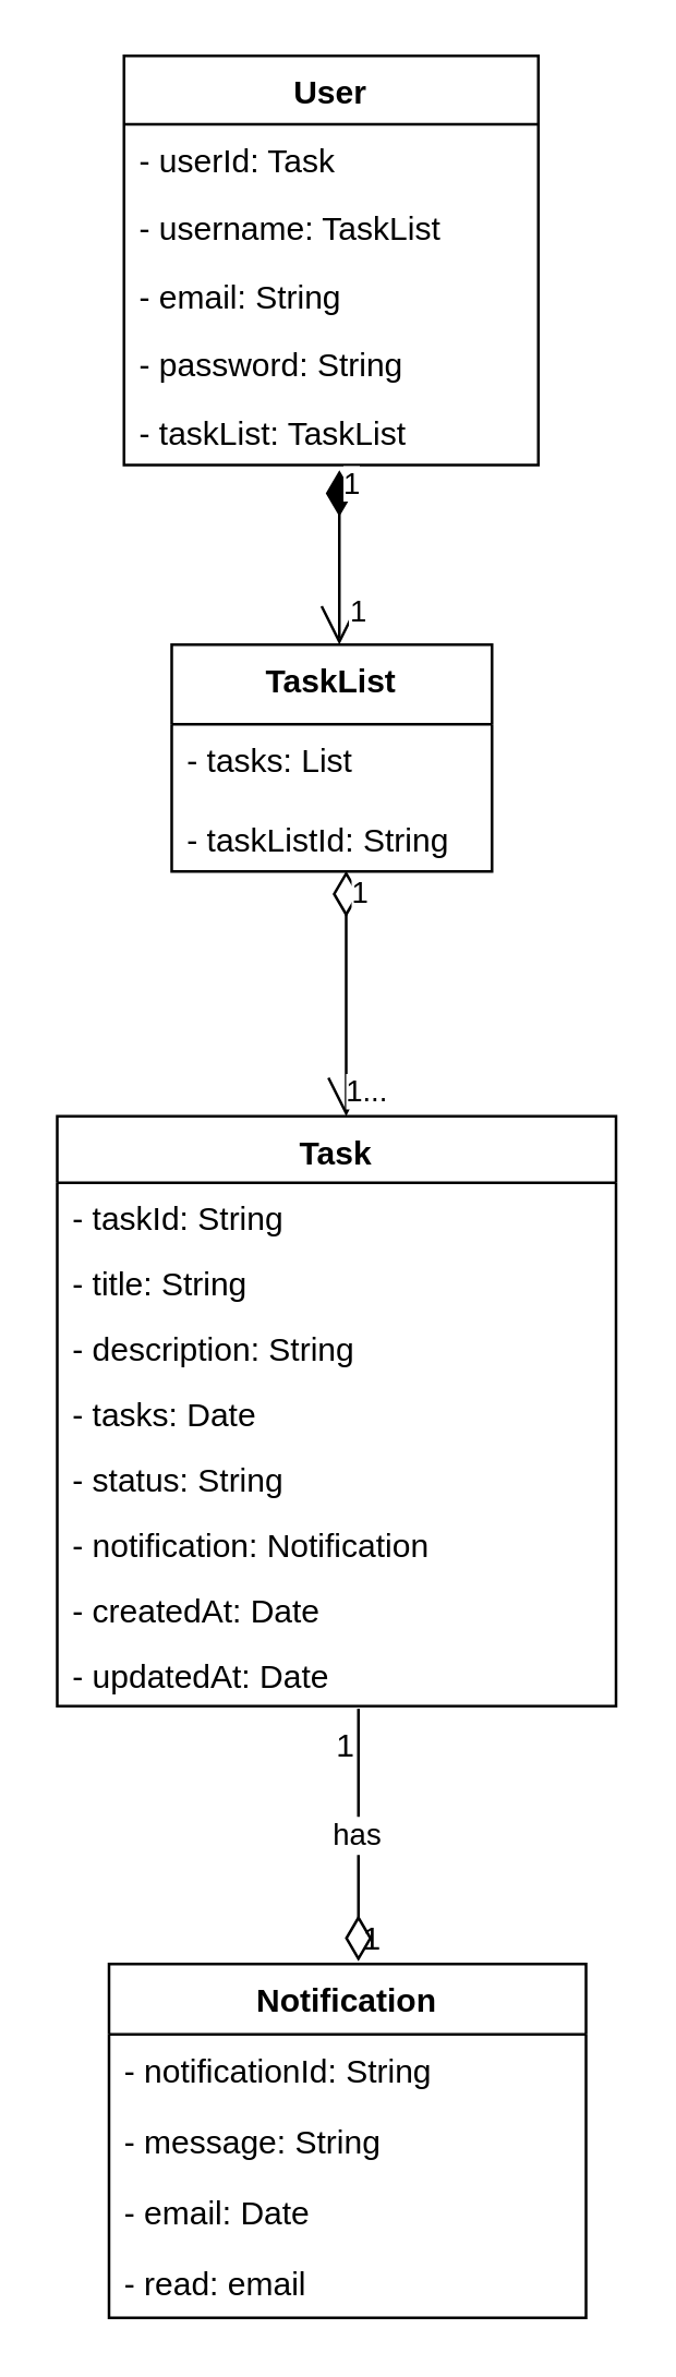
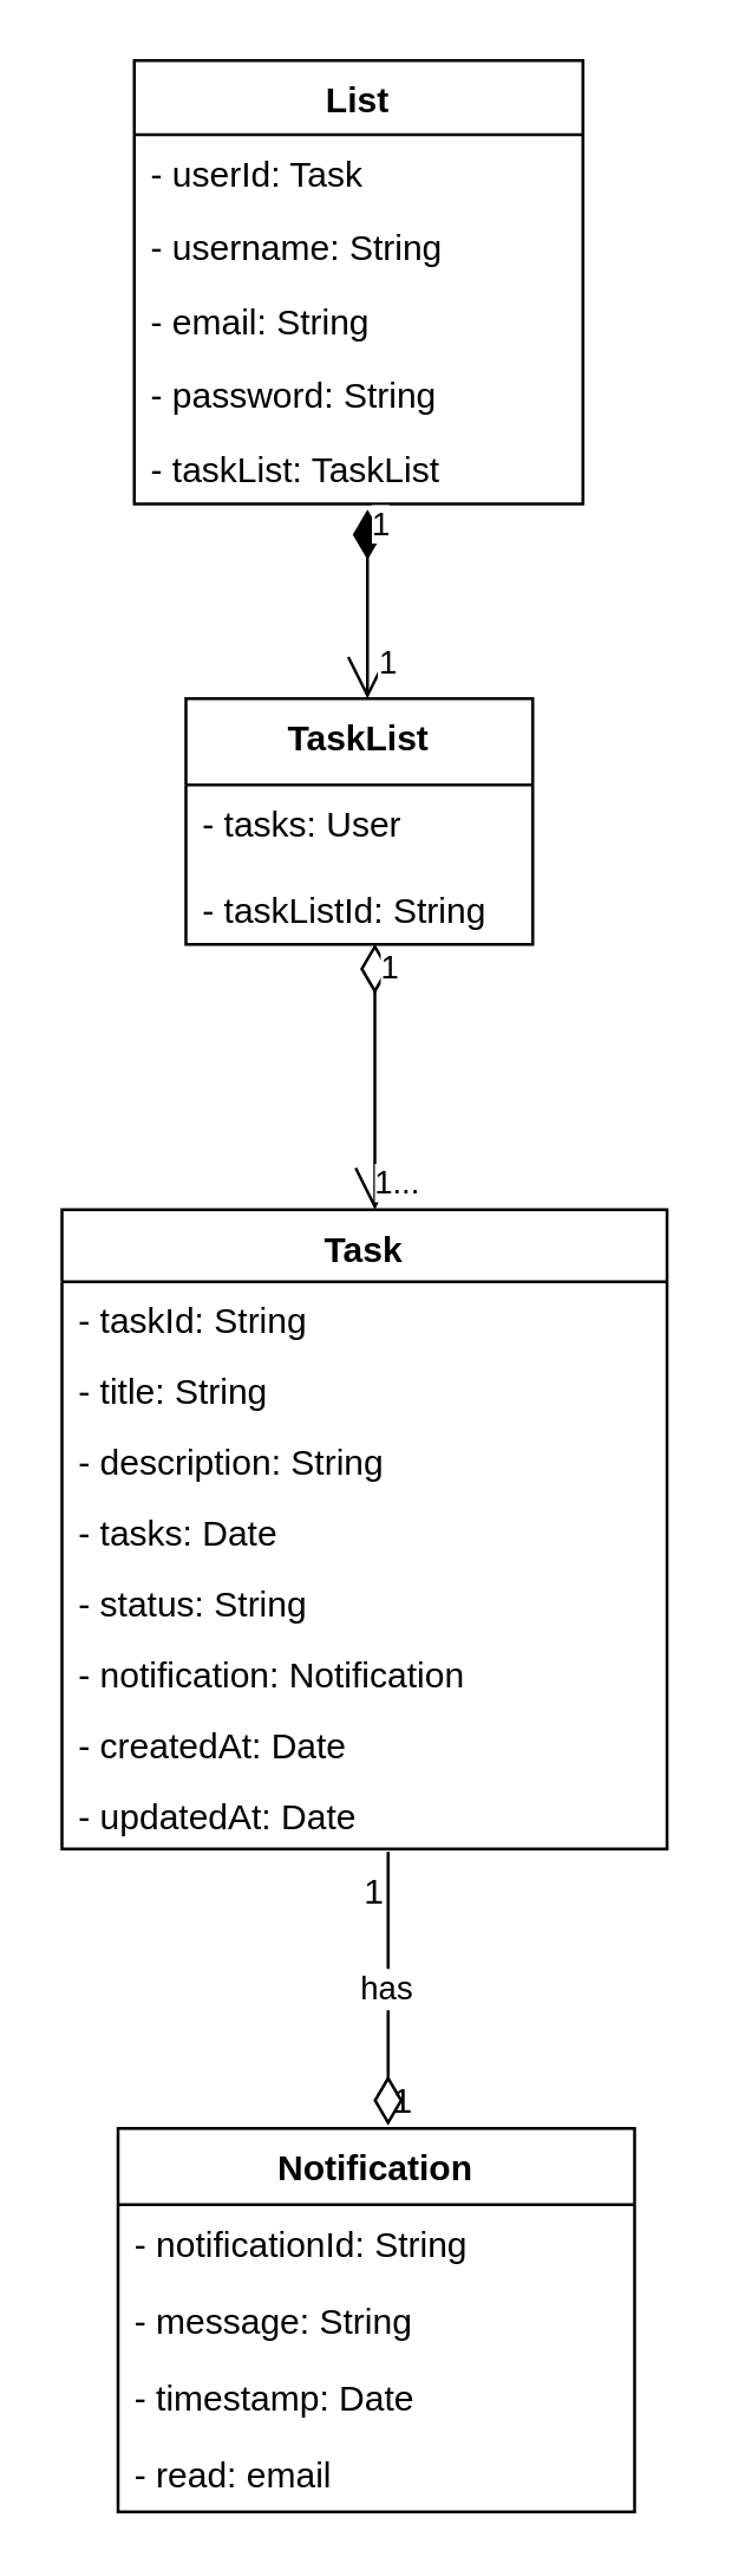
  <mxCell id="0" />
  <mxCell id="1" parent="0" />
- <mxCell id="2" value="User" style="swimlane;fontStyle=1;align=center;verticalAlign=top;childLayout=stackLayout;horizontal=1;startSize=25.067;horizontalStack=0;resizeParent=1;resizeParentMax=0;resizeLast=0;collapsible=0;marginBottom=0;" parent="1" vertex="1"><mxGeometry x="45" y="20" width="152" height="150.067" as="geometry" /></mxCell>
+ <mxCell id="2" value="List" style="swimlane;fontStyle=1;align=center;verticalAlign=top;childLayout=stackLayout;horizontal=1;startSize=25.067;horizontalStack=0;resizeParent=1;resizeParentMax=0;resizeLast=0;collapsible=0;marginBottom=0;" parent="1" vertex="1"><mxGeometry x="45" y="20" width="152" height="150.067" as="geometry" /></mxCell>
  <mxCell id="3" value="- userId: Task" style="text;strokeColor=none;fillColor=none;align=left;verticalAlign=top;spacingLeft=4;spacingRight=4;overflow=hidden;rotatable=0;points=[[0,0.5],[1,0.5]];portConstraint=eastwest;" parent="2" vertex="1"><mxGeometry y="25.067" width="152" height="25" as="geometry" /></mxCell>
- <mxCell id="4" value="- username: TaskList" style="text;strokeColor=none;fillColor=none;align=left;verticalAlign=top;spacingLeft=4;spacingRight=4;overflow=hidden;rotatable=0;points=[[0,0.5],[1,0.5]];portConstraint=eastwest;" parent="2" vertex="1"><mxGeometry y="50.067" width="152" height="25" as="geometry" /></mxCell>
+ <mxCell id="4" value="- username: String" style="text;strokeColor=none;fillColor=none;align=left;verticalAlign=top;spacingLeft=4;spacingRight=4;overflow=hidden;rotatable=0;points=[[0,0.5],[1,0.5]];portConstraint=eastwest;" parent="2" vertex="1"><mxGeometry y="50.067" width="152" height="25" as="geometry" /></mxCell>
  <mxCell id="5" value="- email: String" style="text;strokeColor=none;fillColor=none;align=left;verticalAlign=top;spacingLeft=4;spacingRight=4;overflow=hidden;rotatable=0;points=[[0,0.5],[1,0.5]];portConstraint=eastwest;" parent="2" vertex="1"><mxGeometry y="75.067" width="152" height="25" as="geometry" /></mxCell>
  <mxCell id="6" value="- password: String" style="text;strokeColor=none;fillColor=none;align=left;verticalAlign=top;spacingLeft=4;spacingRight=4;overflow=hidden;rotatable=0;points=[[0,0.5],[1,0.5]];portConstraint=eastwest;" parent="2" vertex="1"><mxGeometry y="100.067" width="152" height="25" as="geometry" /></mxCell>
  <mxCell id="7" value="- taskList: TaskList" style="text;strokeColor=none;fillColor=none;align=left;verticalAlign=top;spacingLeft=4;spacingRight=4;overflow=hidden;rotatable=0;points=[[0,0.5],[1,0.5]];portConstraint=eastwest;" parent="2" vertex="1"><mxGeometry y="125.067" width="152" height="25" as="geometry" /></mxCell>
  <mxCell id="8" value="Notification" style="swimlane;fontStyle=1;align=center;verticalAlign=top;childLayout=stackLayout;horizontal=1;startSize=25.818;horizontalStack=0;resizeParent=1;resizeParentMax=0;resizeLast=0;collapsible=0;marginBottom=0;" parent="1" vertex="1"><mxGeometry x="39.5" y="720" width="175" height="129.818" as="geometry" /></mxCell>
  <mxCell id="9" value="- notificationId: String" style="text;strokeColor=none;fillColor=none;align=left;verticalAlign=top;spacingLeft=4;spacingRight=4;overflow=hidden;rotatable=0;points=[[0,0.5],[1,0.5]];portConstraint=eastwest;" parent="8" vertex="1"><mxGeometry y="25.818" width="175" height="26" as="geometry" /></mxCell>
  <mxCell id="10" value="- message: String" style="text;strokeColor=none;fillColor=none;align=left;verticalAlign=top;spacingLeft=4;spacingRight=4;overflow=hidden;rotatable=0;points=[[0,0.5],[1,0.5]];portConstraint=eastwest;" parent="8" vertex="1"><mxGeometry y="51.818" width="175" height="26" as="geometry" /></mxCell>
- <mxCell id="11" value="- email: Date" style="text;strokeColor=none;fillColor=none;align=left;verticalAlign=top;spacingLeft=4;spacingRight=4;overflow=hidden;rotatable=0;points=[[0,0.5],[1,0.5]];portConstraint=eastwest;" parent="8" vertex="1"><mxGeometry y="77.818" width="175" height="26" as="geometry" /></mxCell>
+ <mxCell id="11" value="- timestamp: Date" style="text;strokeColor=none;fillColor=none;align=left;verticalAlign=top;spacingLeft=4;spacingRight=4;overflow=hidden;rotatable=0;points=[[0,0.5],[1,0.5]];portConstraint=eastwest;" parent="8" vertex="1"><mxGeometry y="77.818" width="175" height="26" as="geometry" /></mxCell>
  <mxCell id="12" value="- read: email" style="text;strokeColor=none;fillColor=none;align=left;verticalAlign=top;spacingLeft=4;spacingRight=4;overflow=hidden;rotatable=0;points=[[0,0.5],[1,0.5]];portConstraint=eastwest;" parent="8" vertex="1"><mxGeometry y="103.818" width="175" height="26" as="geometry" /></mxCell>
  <mxCell id="13" value="has" style="curved=1;startArrow=none;endArrow=diamondThin;endSize=14;endFill=0;exitX=0.499;exitY=1;entryX=0.499;entryY=0;rounded=0;" parent="1" edge="1"><mxGeometry relative="1" as="geometry"><Array as="points" /><mxPoint x="131.002" y="626.348" as="sourcePoint" /><mxPoint x="131.002" y="719" as="targetPoint" /></mxGeometry></mxCell>
  <mxCell id="14" value="1" style="edgeLabel;resizable=0;labelBackgroundColor=none;fontSize=12;align=right;verticalAlign=top;" parent="13" vertex="1"><mxGeometry x="-1" relative="1" as="geometry" /></mxCell>
  <mxCell id="15" value="1" style="edgeLabel;resizable=0;labelBackgroundColor=none;fontSize=12;align=left;verticalAlign=bottom;" parent="13" vertex="1"><mxGeometry x="1" relative="1" as="geometry" /></mxCell>
  <mxCell id="16" value="Task" style="swimlane;fontStyle=1;align=center;verticalAlign=top;childLayout=stackLayout;horizontal=1;startSize=24.348;horizontalStack=0;resizeParent=1;resizeParentMax=0;resizeLast=0;collapsible=0;marginBottom=0;" parent="1" vertex="1"><mxGeometry x="20.5" y="409" width="205" height="216.348" as="geometry" /></mxCell>
  <mxCell id="17" value="- taskId: String" style="text;strokeColor=none;fillColor=none;align=left;verticalAlign=top;spacingLeft=4;spacingRight=4;overflow=hidden;rotatable=0;points=[[0,0.5],[1,0.5]];portConstraint=eastwest;" parent="16" vertex="1"><mxGeometry y="24.348" width="205" height="24" as="geometry" /></mxCell>
  <mxCell id="18" value="- title: String" style="text;strokeColor=none;fillColor=none;align=left;verticalAlign=top;spacingLeft=4;spacingRight=4;overflow=hidden;rotatable=0;points=[[0,0.5],[1,0.5]];portConstraint=eastwest;" parent="16" vertex="1"><mxGeometry y="48.348" width="205" height="24" as="geometry" /></mxCell>
  <mxCell id="19" value="- description: String" style="text;strokeColor=none;fillColor=none;align=left;verticalAlign=top;spacingLeft=4;spacingRight=4;overflow=hidden;rotatable=0;points=[[0,0.5],[1,0.5]];portConstraint=eastwest;" parent="16" vertex="1"><mxGeometry y="72.348" width="205" height="24" as="geometry" /></mxCell>
  <mxCell id="20" value="- tasks: Date" style="text;strokeColor=none;fillColor=none;align=left;verticalAlign=top;spacingLeft=4;spacingRight=4;overflow=hidden;rotatable=0;points=[[0,0.5],[1,0.5]];portConstraint=eastwest;" parent="16" vertex="1"><mxGeometry y="96.348" width="205" height="24" as="geometry" /></mxCell>
  <mxCell id="21" value="- status: String" style="text;strokeColor=none;fillColor=none;align=left;verticalAlign=top;spacingLeft=4;spacingRight=4;overflow=hidden;rotatable=0;points=[[0,0.5],[1,0.5]];portConstraint=eastwest;" parent="16" vertex="1"><mxGeometry y="120.348" width="205" height="24" as="geometry" /></mxCell>
  <mxCell id="22" value="- notification: Notification" style="text;strokeColor=none;fillColor=none;align=left;verticalAlign=top;spacingLeft=4;spacingRight=4;overflow=hidden;rotatable=0;points=[[0,0.5],[1,0.5]];portConstraint=eastwest;" parent="16" vertex="1"><mxGeometry y="144.348" width="205" height="24" as="geometry" /></mxCell>
  <mxCell id="23" value="- createdAt: Date" style="text;strokeColor=none;fillColor=none;align=left;verticalAlign=top;spacingLeft=4;spacingRight=4;overflow=hidden;rotatable=0;points=[[0,0.5],[1,0.5]];portConstraint=eastwest;" parent="16" vertex="1"><mxGeometry y="168.348" width="205" height="24" as="geometry" /></mxCell>
  <mxCell id="24" value="- updatedAt: Date" style="text;strokeColor=none;fillColor=none;align=left;verticalAlign=top;spacingLeft=4;spacingRight=4;overflow=hidden;rotatable=0;points=[[0,0.5],[1,0.5]];portConstraint=eastwest;" parent="16" vertex="1"><mxGeometry y="192.348" width="205" height="24" as="geometry" /></mxCell>
  <mxCell id="25" value="TaskList" style="swimlane;fontStyle=1;align=center;verticalAlign=top;childLayout=stackLayout;horizontal=1;startSize=29.2;horizontalStack=0;resizeParent=1;resizeParentMax=0;resizeLast=0;collapsible=0;marginBottom=0;" parent="1" vertex="1"><mxGeometry x="62.5" y="236" width="117.5" height="83.2" as="geometry" /></mxCell>
- <mxCell id="26" value="- tasks: List" style="text;strokeColor=none;fillColor=none;align=left;verticalAlign=top;spacingLeft=4;spacingRight=4;overflow=hidden;rotatable=0;points=[[0,0.5],[1,0.5]];portConstraint=eastwest;" parent="25" vertex="1"><mxGeometry y="29.2" width="117.5" height="29" as="geometry" /></mxCell>
+ <mxCell id="26" value="- tasks: User" style="text;strokeColor=none;fillColor=none;align=left;verticalAlign=top;spacingLeft=4;spacingRight=4;overflow=hidden;rotatable=0;points=[[0,0.5],[1,0.5]];portConstraint=eastwest;" parent="25" vertex="1"><mxGeometry y="29.2" width="117.5" height="29" as="geometry" /></mxCell>
  <mxCell id="27" value="- taskListId: String" style="text;strokeColor=none;fillColor=none;align=left;verticalAlign=top;spacingLeft=4;spacingRight=4;overflow=hidden;rotatable=0;points=[[0,0.5],[1,0.5]];portConstraint=eastwest;" parent="25" vertex="1"><mxGeometry y="58.2" width="117.5" height="25" as="geometry" /></mxCell>
  <mxCell id="28" value="1" style="endArrow=open;html=1;endSize=12;startArrow=diamondThin;startSize=14;startFill=1;edgeStyle=orthogonalEdgeStyle;align=left;verticalAlign=bottom;rounded=0;" parent="1" edge="1"><mxGeometry x="-0.562" relative="1" as="geometry"><mxPoint x="124" y="172" as="sourcePoint" /><mxPoint x="124" y="236" as="targetPoint" /><mxPoint as="offset" /></mxGeometry></mxCell>
  <mxCell id="29" value="1" style="edgeLabel;html=1;align=center;verticalAlign=middle;resizable=0;points=[];" parent="28" vertex="1" connectable="0"><mxGeometry x="0.594" y="6" relative="1" as="geometry"><mxPoint as="offset" /></mxGeometry></mxCell>
  <mxCell id="30" value="1" style="endArrow=open;html=1;endSize=12;startArrow=diamondThin;startSize=14;startFill=0;edgeStyle=orthogonalEdgeStyle;align=left;verticalAlign=bottom;rounded=0;" parent="1" edge="1"><mxGeometry x="-0.622" relative="1" as="geometry"><mxPoint x="126.5" y="319" as="sourcePoint" /><mxPoint x="126.5" y="409" as="targetPoint" /><mxPoint as="offset" /></mxGeometry></mxCell>
  <mxCell id="31" value="1..." style="edgeLabel;html=1;align=center;verticalAlign=middle;resizable=0;points=[];" parent="30" vertex="1" connectable="0"><mxGeometry x="0.778" y="7" relative="1" as="geometry"><mxPoint as="offset" /></mxGeometry></mxCell>
